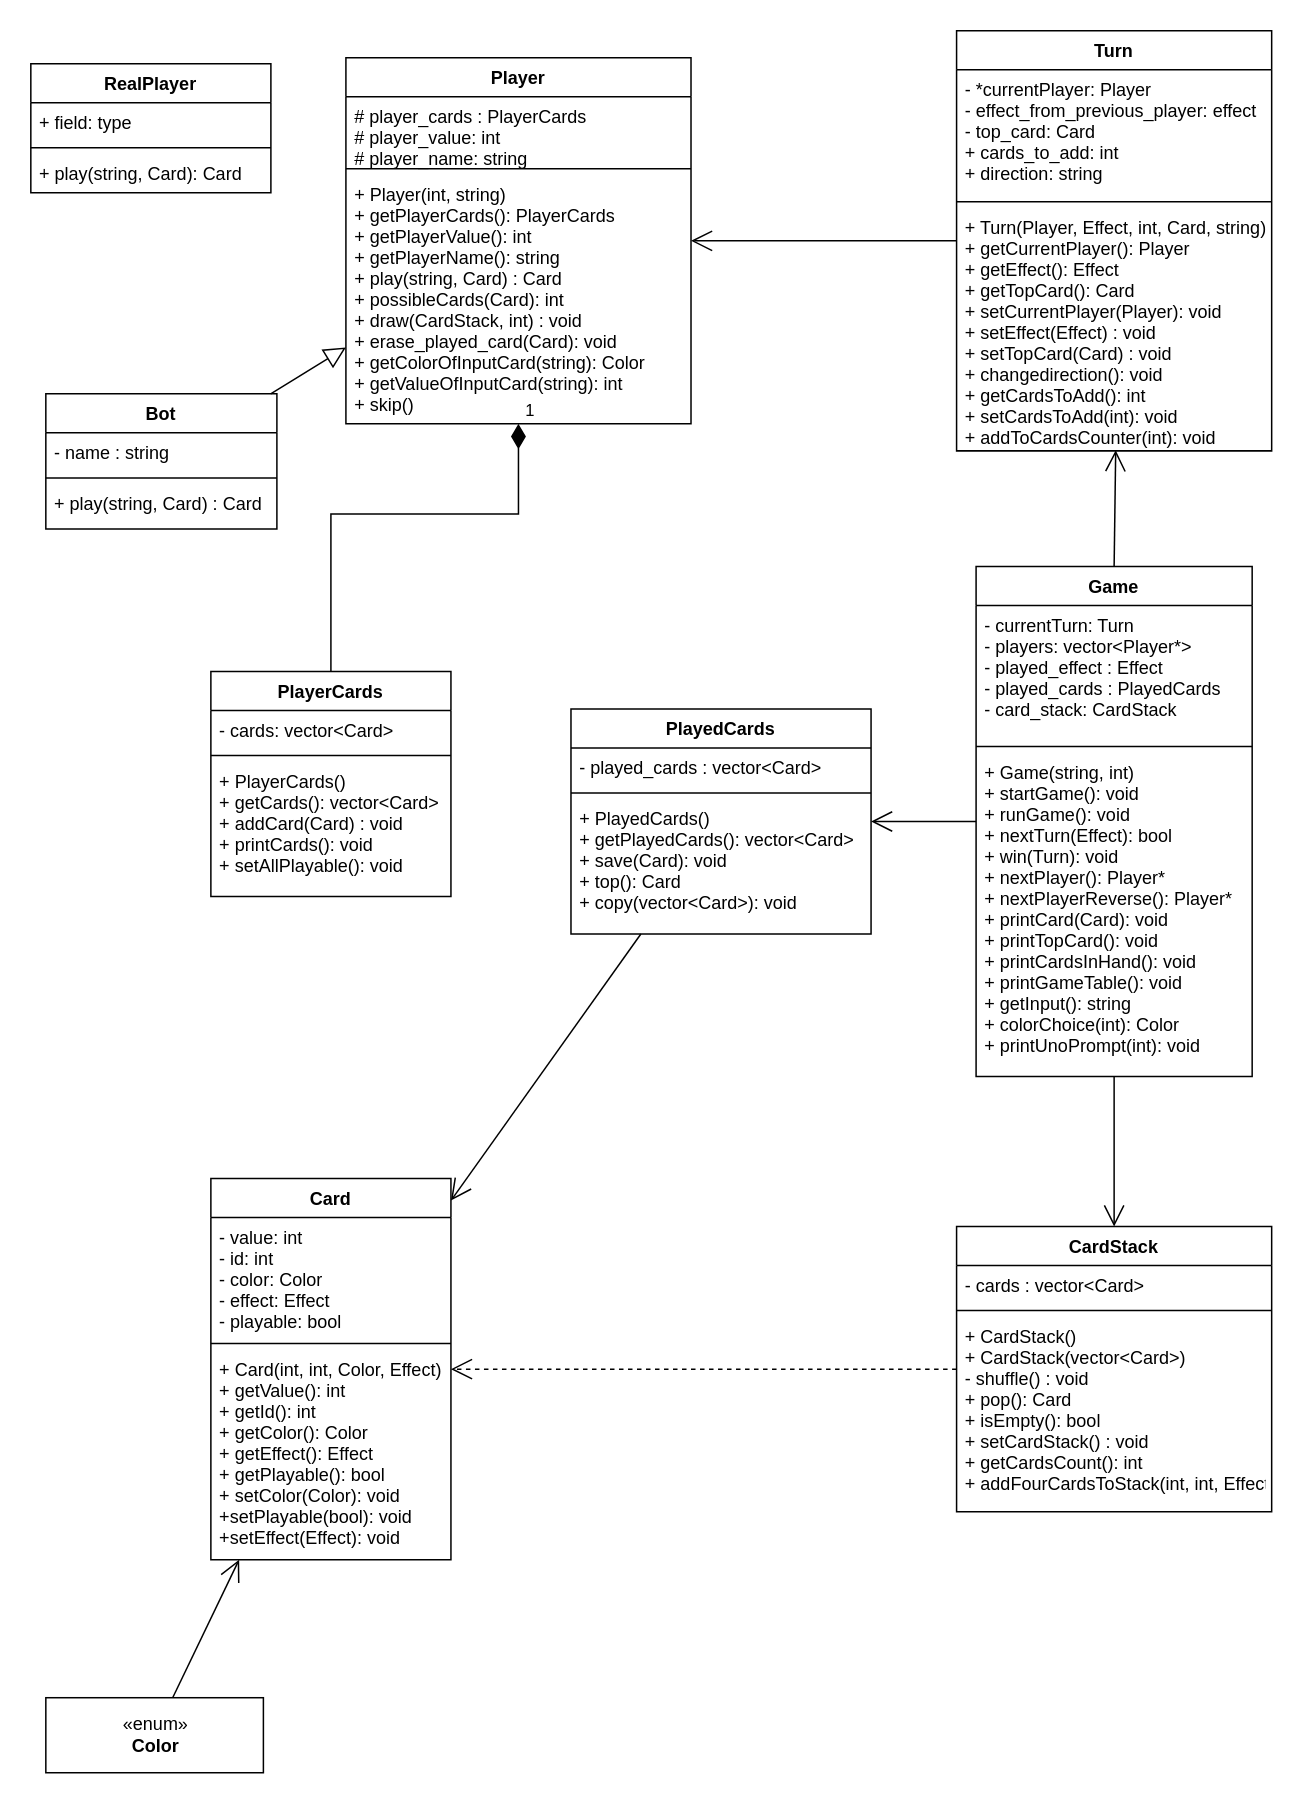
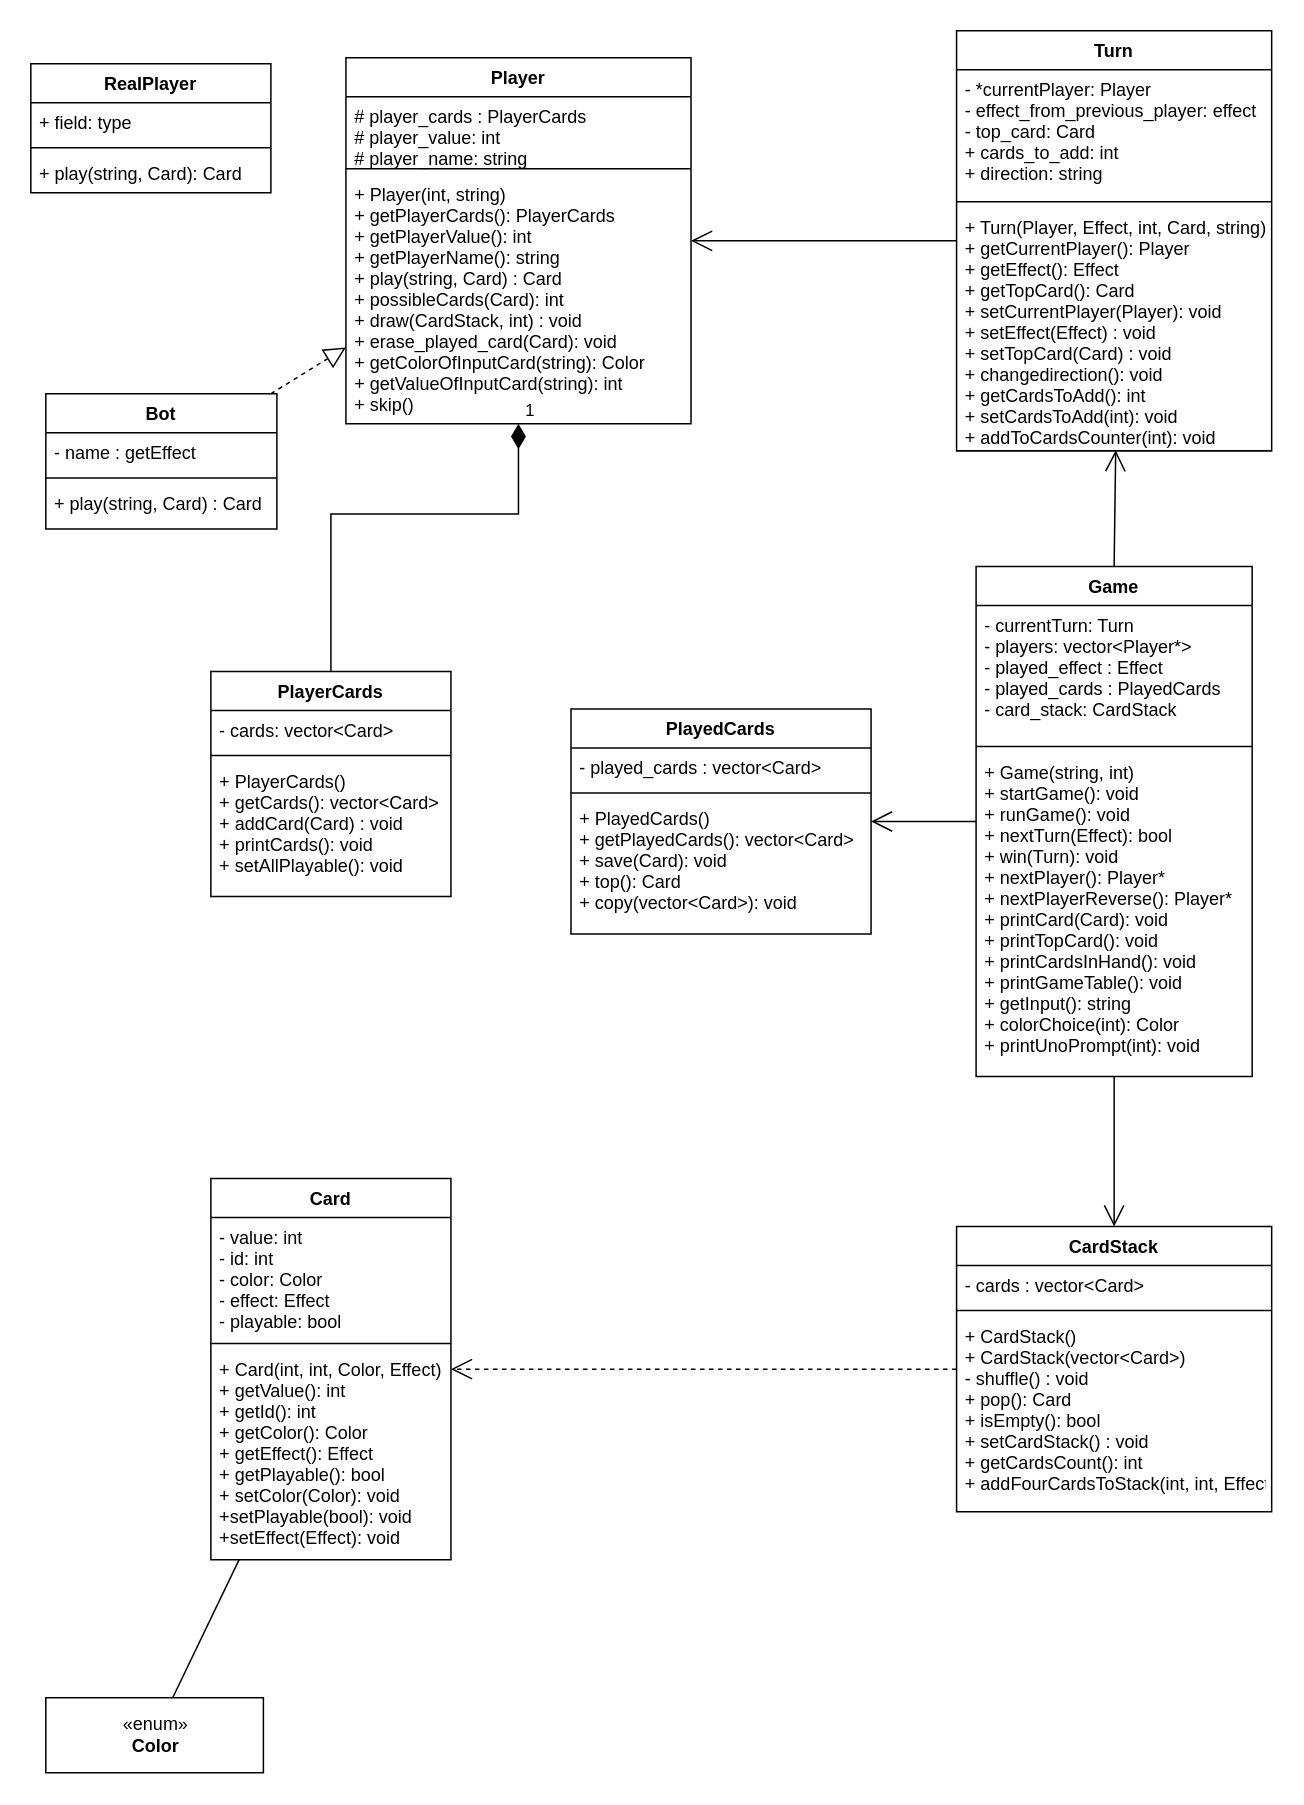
  <mxCell id="0" />
  <mxCell id="1" parent="0" />
  <mxCell id="2" value="Card" style="swimlane;fontStyle=1;align=center;verticalAlign=top;childLayout=stackLayout;horizontal=1;startSize=26;horizontalStack=0;resizeParent=1;resizeParentMax=0;resizeLast=0;collapsible=1;marginBottom=0;" parent="1" vertex="1"><mxGeometry x="140" y="785" width="160" height="254" as="geometry" /></mxCell>
  <mxCell id="3" value="- value: int&#10;- id: int&#10;- color: Color&#10;- effect: Effect&#10;- playable: bool&#10;" style="text;strokeColor=none;fillColor=none;align=left;verticalAlign=top;spacingLeft=4;spacingRight=4;overflow=hidden;rotatable=0;points=[[0,0.5],[1,0.5]];portConstraint=eastwest;" parent="2" vertex="1"><mxGeometry y="26" width="160" height="80" as="geometry" /></mxCell>
  <mxCell id="4" value="" style="line;strokeWidth=1;fillColor=none;align=left;verticalAlign=middle;spacingTop=-1;spacingLeft=3;spacingRight=3;rotatable=0;labelPosition=right;points=[];portConstraint=eastwest;" parent="2" vertex="1"><mxGeometry y="106" width="160" height="8" as="geometry" /></mxCell>
  <mxCell id="5" value="+ Card(int, int, Color, Effect)&#10;+ getValue(): int&#10;+ getId(): int&#10;+ getColor(): Color&#10;+ getEffect(): Effect&#10;+ getPlayable(): bool&#10;+ setColor(Color): void&#10;+setPlayable(bool): void &#10;+setEffect(Effect): void" style="text;strokeColor=none;fillColor=none;align=left;verticalAlign=top;spacingLeft=4;spacingRight=4;overflow=hidden;rotatable=0;points=[[0,0.5],[1,0.5]];portConstraint=eastwest;" parent="2" vertex="1"><mxGeometry y="114" width="160" height="140" as="geometry" /></mxCell>
  <mxCell id="6" value="Player" style="swimlane;fontStyle=1;align=center;verticalAlign=top;childLayout=stackLayout;horizontal=1;startSize=26;horizontalStack=0;resizeParent=1;resizeParentMax=0;resizeLast=0;collapsible=1;marginBottom=0;" parent="1" vertex="1"><mxGeometry x="230" y="38" width="230" height="244" as="geometry" /></mxCell>
  <mxCell id="7" value="# player_cards : PlayerCards&#10;# player_value: int&#10;# player_name: string" style="text;strokeColor=none;fillColor=none;align=left;verticalAlign=top;spacingLeft=4;spacingRight=4;overflow=hidden;rotatable=0;points=[[0,0.5],[1,0.5]];portConstraint=eastwest;" parent="6" vertex="1"><mxGeometry y="26" width="230" height="44" as="geometry" /></mxCell>
  <mxCell id="8" value="" style="line;strokeWidth=1;fillColor=none;align=left;verticalAlign=middle;spacingTop=-1;spacingLeft=3;spacingRight=3;rotatable=0;labelPosition=right;points=[];portConstraint=eastwest;" parent="6" vertex="1"><mxGeometry y="70" width="230" height="8" as="geometry" /></mxCell>
  <mxCell id="9" value="+ Player(int, string)&#10;+ getPlayerCards(): PlayerCards&#10;+ getPlayerValue(): int&#10;+ getPlayerName(): string&#10;+ play(string, Card) : Card&#10;+ possibleCards(Card): int&#10;+ draw(CardStack, int) : void&#10;+ erase_played_card(Card): void&#10;+ getColorOfInputCard(string): Color&#10;+ getValueOfInputCard(string): int&#10;+ skip()&#10;" style="text;strokeColor=none;fillColor=none;align=left;verticalAlign=top;spacingLeft=4;spacingRight=4;overflow=hidden;rotatable=0;points=[[0,0.5],[1,0.5]];portConstraint=eastwest;" parent="6" vertex="1"><mxGeometry y="78" width="230" height="166" as="geometry" /></mxCell>
  <mxCell id="10" value="PlayerCards" style="swimlane;fontStyle=1;align=center;verticalAlign=top;childLayout=stackLayout;horizontal=1;startSize=26;horizontalStack=0;resizeParent=1;resizeParentMax=0;resizeLast=0;collapsible=1;marginBottom=0;" parent="1" vertex="1"><mxGeometry x="140" y="447" width="160" height="150" as="geometry" /></mxCell>
  <mxCell id="11" value="- cards: vector&lt;Card&gt;" style="text;strokeColor=none;fillColor=none;align=left;verticalAlign=top;spacingLeft=4;spacingRight=4;overflow=hidden;rotatable=0;points=[[0,0.5],[1,0.5]];portConstraint=eastwest;" parent="10" vertex="1"><mxGeometry y="26" width="160" height="26" as="geometry" /></mxCell>
  <mxCell id="12" value="" style="line;strokeWidth=1;fillColor=none;align=left;verticalAlign=middle;spacingTop=-1;spacingLeft=3;spacingRight=3;rotatable=0;labelPosition=right;points=[];portConstraint=eastwest;" parent="10" vertex="1"><mxGeometry y="52" width="160" height="8" as="geometry" /></mxCell>
  <mxCell id="13" value="+ PlayerCards()&#10;+ getCards(): vector&lt;Card&gt;&#10;+ addCard(Card) : void&#10;+ printCards(): void&#10;+ setAllPlayable(): void&#10;" style="text;strokeColor=none;fillColor=none;align=left;verticalAlign=top;spacingLeft=4;spacingRight=4;overflow=hidden;rotatable=0;points=[[0,0.5],[1,0.5]];portConstraint=eastwest;" parent="10" vertex="1"><mxGeometry y="60" width="160" height="90" as="geometry" /></mxCell>
  <mxCell id="14" value="1" style="endArrow=none;html=1;endSize=12;startArrow=diamondThin;startSize=14;startFill=1;edgeStyle=orthogonalEdgeStyle;align=left;verticalAlign=bottom;rounded=0;" parent="1" source="6" target="10" edge="1"><mxGeometry x="-1" y="3" relative="1" as="geometry"><mxPoint x="-18" y="594" as="sourcePoint" /><mxPoint x="142" y="594" as="targetPoint" /><Array as="points"><mxPoint x="345" y="342" /><mxPoint x="220" y="342" /></Array></mxGeometry></mxCell>
  <mxCell id="15" value="RealPlayer" style="swimlane;fontStyle=1;align=center;verticalAlign=top;childLayout=stackLayout;horizontal=1;startSize=26;horizontalStack=0;resizeParent=1;resizeParentMax=0;resizeLast=0;collapsible=1;marginBottom=0;" parent="1" vertex="1"><mxGeometry y="42" width="160" height="86" as="geometry" x="20" /></mxCell>
  <mxCell id="16" value="+ field: type" style="text;strokeColor=none;fillColor=none;align=left;verticalAlign=top;spacingLeft=4;spacingRight=4;overflow=hidden;rotatable=0;points=[[0,0.5],[1,0.5]];portConstraint=eastwest;" parent="15" vertex="1"><mxGeometry y="26" width="160" height="26" as="geometry" /></mxCell>
  <mxCell id="17" value="" style="line;strokeWidth=1;fillColor=none;align=left;verticalAlign=middle;spacingTop=-1;spacingLeft=3;spacingRight=3;rotatable=0;labelPosition=right;points=[];portConstraint=eastwest;" parent="15" vertex="1"><mxGeometry y="52" width="160" height="8" as="geometry" /></mxCell>
  <mxCell id="18" value="+ play(string, Card): Card" style="text;strokeColor=none;fillColor=none;align=left;verticalAlign=top;spacingLeft=4;spacingRight=4;overflow=hidden;rotatable=0;points=[[0,0.5],[1,0.5]];portConstraint=eastwest;" parent="15" vertex="1"><mxGeometry y="60" width="160" height="26" as="geometry" /></mxCell>
  <mxCell id="19" value="Bot" style="swimlane;fontStyle=1;align=center;verticalAlign=top;childLayout=stackLayout;horizontal=1;startSize=26;horizontalStack=0;resizeParent=1;resizeParentMax=0;resizeLast=0;collapsible=1;marginBottom=0;" parent="1" vertex="1"><mxGeometry x="30" y="262" width="154" height="90" as="geometry" /></mxCell>
- <mxCell id="20" value="- name : string" style="text;strokeColor=none;fillColor=none;align=left;verticalAlign=top;spacingLeft=4;spacingRight=4;overflow=hidden;rotatable=0;points=[[0,0.5],[1,0.5]];portConstraint=eastwest;" parent="19" vertex="1"><mxGeometry y="26" width="154" height="26" as="geometry" /></mxCell>
+ <mxCell id="20" value="- name : getEffect" style="text;strokeColor=none;fillColor=none;align=left;verticalAlign=top;spacingLeft=4;spacingRight=4;overflow=hidden;rotatable=0;points=[[0,0.5],[1,0.5]];portConstraint=eastwest;" parent="19" vertex="1"><mxGeometry y="26" width="154" height="26" as="geometry" /></mxCell>
  <mxCell id="21" value="" style="line;strokeWidth=1;fillColor=none;align=left;verticalAlign=middle;spacingTop=-1;spacingLeft=3;spacingRight=3;rotatable=0;labelPosition=right;points=[];portConstraint=eastwest;" parent="19" vertex="1"><mxGeometry y="52" width="154" height="8" as="geometry" /></mxCell>
  <mxCell id="22" value="+ play(string, Card) : Card&#10;" style="text;strokeColor=none;fillColor=none;align=left;verticalAlign=top;spacingLeft=4;spacingRight=4;overflow=hidden;rotatable=0;points=[[0,0.5],[1,0.5]];portConstraint=eastwest;" parent="19" vertex="1"><mxGeometry y="60" width="154" height="30" as="geometry" /></mxCell>
- <mxCell id="23" value="" style="endArrow=block;dashed=0;endFill=0;endSize=12;html=1;rounded=0;" parent="1" source="19" target="6" edge="1"><mxGeometry width="160" relative="1" as="geometry"><mxPoint x="97" y="354" as="sourcePoint" /><mxPoint x="257" y="354" as="targetPoint" /></mxGeometry></mxCell>
+ <mxCell id="23" value="" style="endArrow=block;dashed=1;endFill=0;endSize=12;html=1;rounded=0;" parent="1" source="19" target="6" edge="1"><mxGeometry width="160" relative="1" as="geometry"><mxPoint x="97" y="354" as="sourcePoint" /><mxPoint x="257" y="354" as="targetPoint" /></mxGeometry></mxCell>
  <mxCell id="24" value="CardStack" style="swimlane;fontStyle=1;align=center;verticalAlign=top;childLayout=stackLayout;horizontal=1;startSize=26;horizontalStack=0;resizeParent=1;resizeParentMax=0;resizeLast=0;collapsible=1;marginBottom=0;" parent="1" vertex="1"><mxGeometry x="637" y="817" width="210" height="190" as="geometry" /></mxCell>
  <mxCell id="25" value="- cards : vector&lt;Card&gt;" style="text;strokeColor=none;fillColor=none;align=left;verticalAlign=top;spacingLeft=4;spacingRight=4;overflow=hidden;rotatable=0;points=[[0,0.5],[1,0.5]];portConstraint=eastwest;" parent="24" vertex="1"><mxGeometry y="26" width="210" height="26" as="geometry" /></mxCell>
  <mxCell id="26" value="" style="line;strokeWidth=1;fillColor=none;align=left;verticalAlign=middle;spacingTop=-1;spacingLeft=3;spacingRight=3;rotatable=0;labelPosition=right;points=[];portConstraint=eastwest;" parent="24" vertex="1"><mxGeometry y="52" width="210" height="8" as="geometry" /></mxCell>
  <mxCell id="27" value="+ CardStack()&#10;+ CardStack(vector&lt;Card&gt;)&#10;- shuffle() : void&#10;+ pop(): Card&#10;+ isEmpty(): bool&#10;+ setCardStack() : void&#10;+ getCardsCount(): int&#10;+ addFourCardsToStack(int, int, Effect): void&#10;" style="text;strokeColor=none;fillColor=none;align=left;verticalAlign=top;spacingLeft=4;spacingRight=4;overflow=hidden;rotatable=0;points=[[0,0.5],[1,0.5]];portConstraint=eastwest;" parent="24" vertex="1"><mxGeometry y="60" width="210" height="130" as="geometry" /></mxCell>
  <mxCell id="28" value="PlayedCards" style="swimlane;fontStyle=1;align=center;verticalAlign=top;childLayout=stackLayout;horizontal=1;startSize=26;horizontalStack=0;resizeParent=1;resizeParentMax=0;resizeLast=0;collapsible=1;marginBottom=0;" parent="1" vertex="1"><mxGeometry x="380" y="472" width="200" height="150" as="geometry" /></mxCell>
  <mxCell id="29" value="- played_cards : vector&lt;Card&gt;" style="text;strokeColor=none;fillColor=none;align=left;verticalAlign=top;spacingLeft=4;spacingRight=4;overflow=hidden;rotatable=0;points=[[0,0.5],[1,0.5]];portConstraint=eastwest;" parent="28" vertex="1"><mxGeometry y="26" width="200" height="26" as="geometry" /></mxCell>
  <mxCell id="30" value="" style="line;strokeWidth=1;fillColor=none;align=left;verticalAlign=middle;spacingTop=-1;spacingLeft=3;spacingRight=3;rotatable=0;labelPosition=right;points=[];portConstraint=eastwest;" parent="28" vertex="1"><mxGeometry y="52" width="200" height="8" as="geometry" /></mxCell>
  <mxCell id="31" value="+ PlayedCards()&#10;+ getPlayedCards(): vector&lt;Card&gt;&#10;+ save(Card): void&#10;+ top(): Card&#10;+ copy(vector&lt;Card&gt;): void&#10;" style="text;strokeColor=none;fillColor=none;align=left;verticalAlign=top;spacingLeft=4;spacingRight=4;overflow=hidden;rotatable=0;points=[[0,0.5],[1,0.5]];portConstraint=eastwest;" parent="28" vertex="1"><mxGeometry y="60" width="200" height="90" as="geometry" /></mxCell>
  <mxCell id="32" value="" style="endArrow=open;endFill=1;endSize=12;html=1;rounded=0;dashed=1;" parent="1" source="24" target="2" edge="1"><mxGeometry width="160" relative="1" as="geometry"><mxPoint x="442" y="675" as="sourcePoint" /><mxPoint x="602" y="675" as="targetPoint" /></mxGeometry></mxCell>
  <mxCell id="33" value="Game" style="swimlane;fontStyle=1;align=center;verticalAlign=top;childLayout=stackLayout;horizontal=1;startSize=26;horizontalStack=0;resizeParent=1;resizeParentMax=0;resizeLast=0;collapsible=1;marginBottom=0;" parent="1" vertex="1"><mxGeometry x="650" y="377" width="184" height="340" as="geometry" /></mxCell>
  <mxCell id="34" value="- currentTurn: Turn&#10;- players: vector&lt;Player*&gt;&#10;- played_effect : Effect&#10;- played_cards : PlayedCards&#10;- card_stack: CardStack&#10;" style="text;strokeColor=none;fillColor=none;align=left;verticalAlign=top;spacingLeft=4;spacingRight=4;overflow=hidden;rotatable=0;points=[[0,0.5],[1,0.5]];portConstraint=eastwest;" parent="33" vertex="1"><mxGeometry y="26" width="184" height="90" as="geometry" /></mxCell>
  <mxCell id="35" value="" style="line;strokeWidth=1;fillColor=none;align=left;verticalAlign=middle;spacingTop=-1;spacingLeft=3;spacingRight=3;rotatable=0;labelPosition=right;points=[];portConstraint=eastwest;" parent="33" vertex="1"><mxGeometry y="116" width="184" height="8" as="geometry" /></mxCell>
  <mxCell id="36" value="+ Game(string, int)&#10;+ startGame(): void&#10;+ runGame(): void&#10;+ nextTurn(Effect): bool&#10;+ win(Turn): void&#10;+ nextPlayer(): Player*&#10;+ nextPlayerReverse(): Player*&#10;+ printCard(Card): void&#10;+ printTopCard(): void&#10;+ printCardsInHand(): void&#10;+ printGameTable(): void&#10;+ getInput(): string&#10;+ colorChoice(int): Color&#10;+ printUnoPrompt(int): void&#10;" style="text;strokeColor=none;fillColor=none;align=left;verticalAlign=top;spacingLeft=4;spacingRight=4;overflow=hidden;rotatable=0;points=[[0,0.5],[1,0.5]];portConstraint=eastwest;" parent="33" vertex="1"><mxGeometry y="124" width="184" height="216" as="geometry" /></mxCell>
  <mxCell id="37" value="Turn" style="swimlane;fontStyle=1;align=center;verticalAlign=top;childLayout=stackLayout;horizontal=1;startSize=26;horizontalStack=0;resizeParent=1;resizeParentMax=0;resizeLast=0;collapsible=1;marginBottom=0;" parent="1" vertex="1"><mxGeometry x="637" y="20" width="210" height="280" as="geometry" /></mxCell>
  <mxCell id="38" value="- *currentPlayer: Player&#10;- effect_from_previous_player: effect&#10;- top_card: Card&#10;+ cards_to_add: int&#10;+ direction: string" style="text;strokeColor=none;fillColor=none;align=left;verticalAlign=top;spacingLeft=4;spacingRight=4;overflow=hidden;rotatable=0;points=[[0,0.5],[1,0.5]];portConstraint=eastwest;" parent="37" vertex="1"><mxGeometry y="26" width="210" height="84" as="geometry" /></mxCell>
  <mxCell id="39" value="" style="line;strokeWidth=1;fillColor=none;align=left;verticalAlign=middle;spacingTop=-1;spacingLeft=3;spacingRight=3;rotatable=0;labelPosition=right;points=[];portConstraint=eastwest;" parent="37" vertex="1"><mxGeometry y="110" width="210" height="8" as="geometry" /></mxCell>
  <mxCell id="40" value="+ Turn(Player, Effect, int, Card, string)&#10;+ getCurrentPlayer(): Player&#10;+ getEffect(): Effect &#10;+ getTopCard(): Card&#10;+ setCurrentPlayer(Player): void&#10;+ setEffect(Effect) : void&#10;+ setTopCard(Card) : void&#10;+ changedirection(): void&#10;+ getCardsToAdd(): int&#10;+ setCardsToAdd(int): void&#10;+ addToCardsCounter(int): void" style="text;strokeColor=none;fillColor=none;align=left;verticalAlign=top;spacingLeft=4;spacingRight=4;overflow=hidden;rotatable=0;points=[[0,0.5],[1,0.5]];portConstraint=eastwest;" parent="37" vertex="1"><mxGeometry y="118" width="210" height="162" as="geometry" /></mxCell>
  <mxCell id="41" value="" style="endArrow=open;endFill=1;endSize=12;html=1;rounded=0;" parent="1" source="37" target="6" edge="1"><mxGeometry width="160" relative="1" as="geometry"><mxPoint x="302" y="457" as="sourcePoint" /><mxPoint x="202" y="397" as="targetPoint" /></mxGeometry></mxCell>
  <mxCell id="42" value="" style="endArrow=open;endFill=1;endSize=12;html=1;rounded=0;exitX=0.5;exitY=0;exitDx=0;exitDy=0;entryX=0.505;entryY=0.997;entryDx=0;entryDy=0;entryPerimeter=0;" parent="1" source="33" target="40" edge="1"><mxGeometry width="160" relative="1" as="geometry"><mxPoint x="432" y="457" as="sourcePoint" /><mxPoint x="742" y="367" as="targetPoint" /></mxGeometry></mxCell>
- <mxCell id="43" value="" style="endArrow=open;endFill=1;endSize=12;html=1;rounded=0;" parent="1" source="28" target="2" edge="1"><mxGeometry width="160" relative="1" as="geometry"><mxPoint x="407" y="700" as="sourcePoint" /><mxPoint x="937" y="754" as="targetPoint" /></mxGeometry></mxCell>
  <mxCell id="44" value="" style="endArrow=open;endFill=1;endSize=12;html=1;rounded=0;" parent="1" target="24" edge="1"><mxGeometry width="160" relative="1" as="geometry"><mxPoint x="742" y="717" as="sourcePoint" /><mxPoint x="1157" y="647" as="targetPoint" /></mxGeometry></mxCell>
  <mxCell id="45" value="«enum»&lt;br&gt;&lt;b&gt;Color&lt;/b&gt;" style="html=1;" parent="1" vertex="1"><mxGeometry x="30" y="1131" width="145" height="50" as="geometry" /></mxCell>
- <mxCell id="46" value="" style="endArrow=open;endFill=1;endSize=12;html=1;rounded=0;" parent="1" source="45" target="2" edge="1"><mxGeometry width="160" relative="1" as="geometry"><mxPoint x="37" y="1071" as="sourcePoint" /><mxPoint x="197" y="1071" as="targetPoint" /></mxGeometry></mxCell>
+ <mxCell id="46" value="" style="endArrow=none;endFill=1;endSize=12;html=1;rounded=0;" parent="1" source="45" target="2" edge="1"><mxGeometry width="160" relative="1" as="geometry"><mxPoint x="37" y="1071" as="sourcePoint" /><mxPoint x="197" y="1071" as="targetPoint" /></mxGeometry></mxCell>
  <mxCell id="47" value="" style="endArrow=open;endFill=1;endSize=12;html=1;rounded=0;" parent="1" source="33" target="28" edge="1"><mxGeometry width="160" relative="1" as="geometry"><mxPoint x="427" y="687" as="sourcePoint" /><mxPoint x="587" y="687" as="targetPoint" /></mxGeometry></mxCell>
